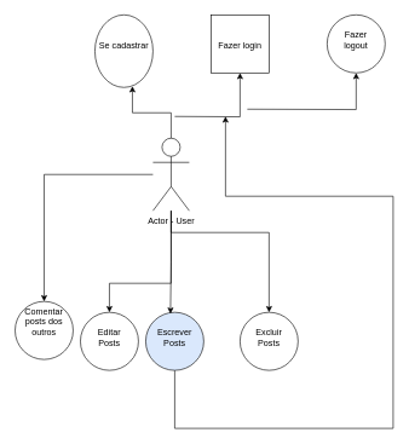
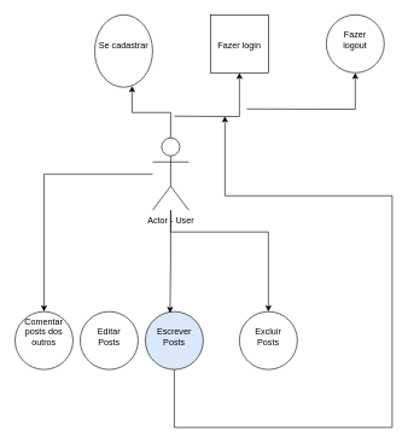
  <mxCell id="0" />
  <mxCell id="1" parent="0" />
  <mxCell id="2" style="edgeStyle=orthogonalEdgeStyle;rounded=0;orthogonalLoop=1;jettySize=auto;html=1;entryX=0.5;entryY=1;entryDx=0;entryDy=0;" parent="1" target="9" edge="1"><mxGeometry relative="1" as="geometry"><mxPoint x="240" y="160" as="sourcePoint" /></mxGeometry></mxCell>
  <mxCell id="3" style="edgeStyle=orthogonalEdgeStyle;rounded=0;orthogonalLoop=1;jettySize=auto;html=1;" parent="1" source="7" target="13" edge="1"><mxGeometry relative="1" as="geometry"><Array as="points"><mxPoint x="235" y="320" /><mxPoint x="370" y="320" /></Array></mxGeometry></mxCell>
  <mxCell id="4" style="edgeStyle=orthogonalEdgeStyle;rounded=0;orthogonalLoop=1;jettySize=auto;html=1;entryX=0.5;entryY=1;entryDx=0;entryDy=0;" parent="1" target="17" edge="1"><mxGeometry relative="1" as="geometry"><mxPoint x="340" y="150" as="sourcePoint" /></mxGeometry></mxCell>
- <mxCell id="5" style="edgeStyle=orthogonalEdgeStyle;rounded=0;orthogonalLoop=1;jettySize=auto;html=1;" edge="1" parent="1" source="7" target="14"><mxGeometry relative="1" as="geometry"><Array as="points"><mxPoint x="235" y="390" /><mxPoint x="150" y="390" /></Array></mxGeometry></mxCell>
  <mxCell id="6" style="edgeStyle=orthogonalEdgeStyle;rounded=0;orthogonalLoop=1;jettySize=auto;html=1;" edge="1" parent="1" source="7" target="12"><mxGeometry relative="1" as="geometry" /></mxCell>
  <mxCell id="7" value="Actor - User" style="shape=umlActor;verticalLabelPosition=bottom;verticalAlign=top;html=1;outlineConnect=0;" parent="1" vertex="1"><mxGeometry x="210" y="190" width="50" height="100" as="geometry" /></mxCell>
  <mxCell id="8" value="&lt;br&gt;&lt;br&gt;Se cadastrar" style="ellipse;whiteSpace=wrap;html=1;verticalAlign=top;" parent="1" vertex="1"><mxGeometry x="130" y="20" width="80" height="100" as="geometry" /></mxCell>
  <mxCell id="9" value="&lt;br&gt;&lt;br&gt;Fazer login" style="whiteSpace=wrap;html=1;verticalAlign=top;rounded=0;" parent="1" vertex="1"><mxGeometry x="290" y="20" width="80" height="80" as="geometry" /></mxCell>
  <mxCell id="10" style="edgeStyle=orthogonalEdgeStyle;rounded=0;orthogonalLoop=1;jettySize=auto;html=1;" edge="1" parent="1" source="11"><mxGeometry relative="1" as="geometry"><mxPoint x="310" y="160" as="targetPoint" /><Array as="points"><mxPoint x="240" y="590" /><mxPoint x="541" y="590" /><mxPoint x="541" y="270" /><mxPoint x="310" y="270" /></Array></mxGeometry></mxCell>
  <mxCell id="11" value="&lt;br&gt;Escrever Posts" style="ellipse;whiteSpace=wrap;html=1;verticalAlign=top;fillColor=#dae8fc;" parent="1" vertex="1"><mxGeometry x="200" y="430" width="80" height="80" as="geometry" /></mxCell>
- <mxCell id="12" value="Comentar posts dos outros" style="ellipse;whiteSpace=wrap;html=1;verticalAlign=top;" parent="1" vertex="1"><mxGeometry x="20" y="415" width="80" height="80" as="geometry" /></mxCell>
+ <mxCell id="12" value="Comentar posts dos outros" style="ellipse;whiteSpace=wrap;html=1;verticalAlign=top;" parent="1" vertex="1"><mxGeometry x="20" y="430" width="80" height="80" as="geometry" /></mxCell>
  <mxCell id="13" value="&lt;br&gt;Excluir&lt;br&gt;Posts" style="ellipse;whiteSpace=wrap;html=1;verticalAlign=top;" parent="1" vertex="1"><mxGeometry x="330" y="430" width="80" height="80" as="geometry" /></mxCell>
  <mxCell id="14" value="&lt;br&gt;Editar&lt;br&gt;Posts" style="ellipse;whiteSpace=wrap;html=1;verticalAlign=top;" parent="1" vertex="1"><mxGeometry x="110" y="430" width="80" height="80" as="geometry" /></mxCell>
  <mxCell id="15" style="edgeStyle=orthogonalEdgeStyle;rounded=0;orthogonalLoop=1;jettySize=auto;html=1;entryX=0.646;entryY=0.983;entryDx=0;entryDy=0;entryPerimeter=0;" parent="1" source="7" target="8" edge="1"><mxGeometry relative="1" as="geometry" /></mxCell>
  <mxCell id="16" style="edgeStyle=orthogonalEdgeStyle;rounded=0;orthogonalLoop=1;jettySize=auto;html=1;entryX=0.426;entryY=0.024;entryDx=0;entryDy=0;entryPerimeter=0;" parent="1" source="7" target="11" edge="1"><mxGeometry relative="1" as="geometry" /></mxCell>
  <mxCell id="17" value="&lt;br&gt;Fazer &lt;br&gt;logout" style="ellipse;whiteSpace=wrap;html=1;verticalAlign=top;" parent="1" vertex="1"><mxGeometry x="450" y="20" width="80" height="80" as="geometry" /></mxCell>
